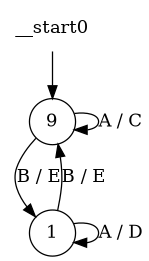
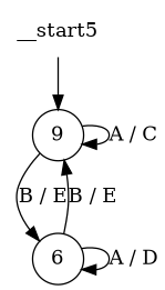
  digraph {
    node [shape=circle]
-   __start0 [shape=none]
+   __start0 [shape=none label=__start5]
    n2 [label=9]
-   n3 [label=1]
+   n3 [label=6]
    __start0 -> n2
    n2 -> n2 [label="A / C"]
    n2 -> n3 [label="B / E"]
    n3 -> n2 [label="B / E"]
    n3 -> n3 [label="A / D"]
  }
